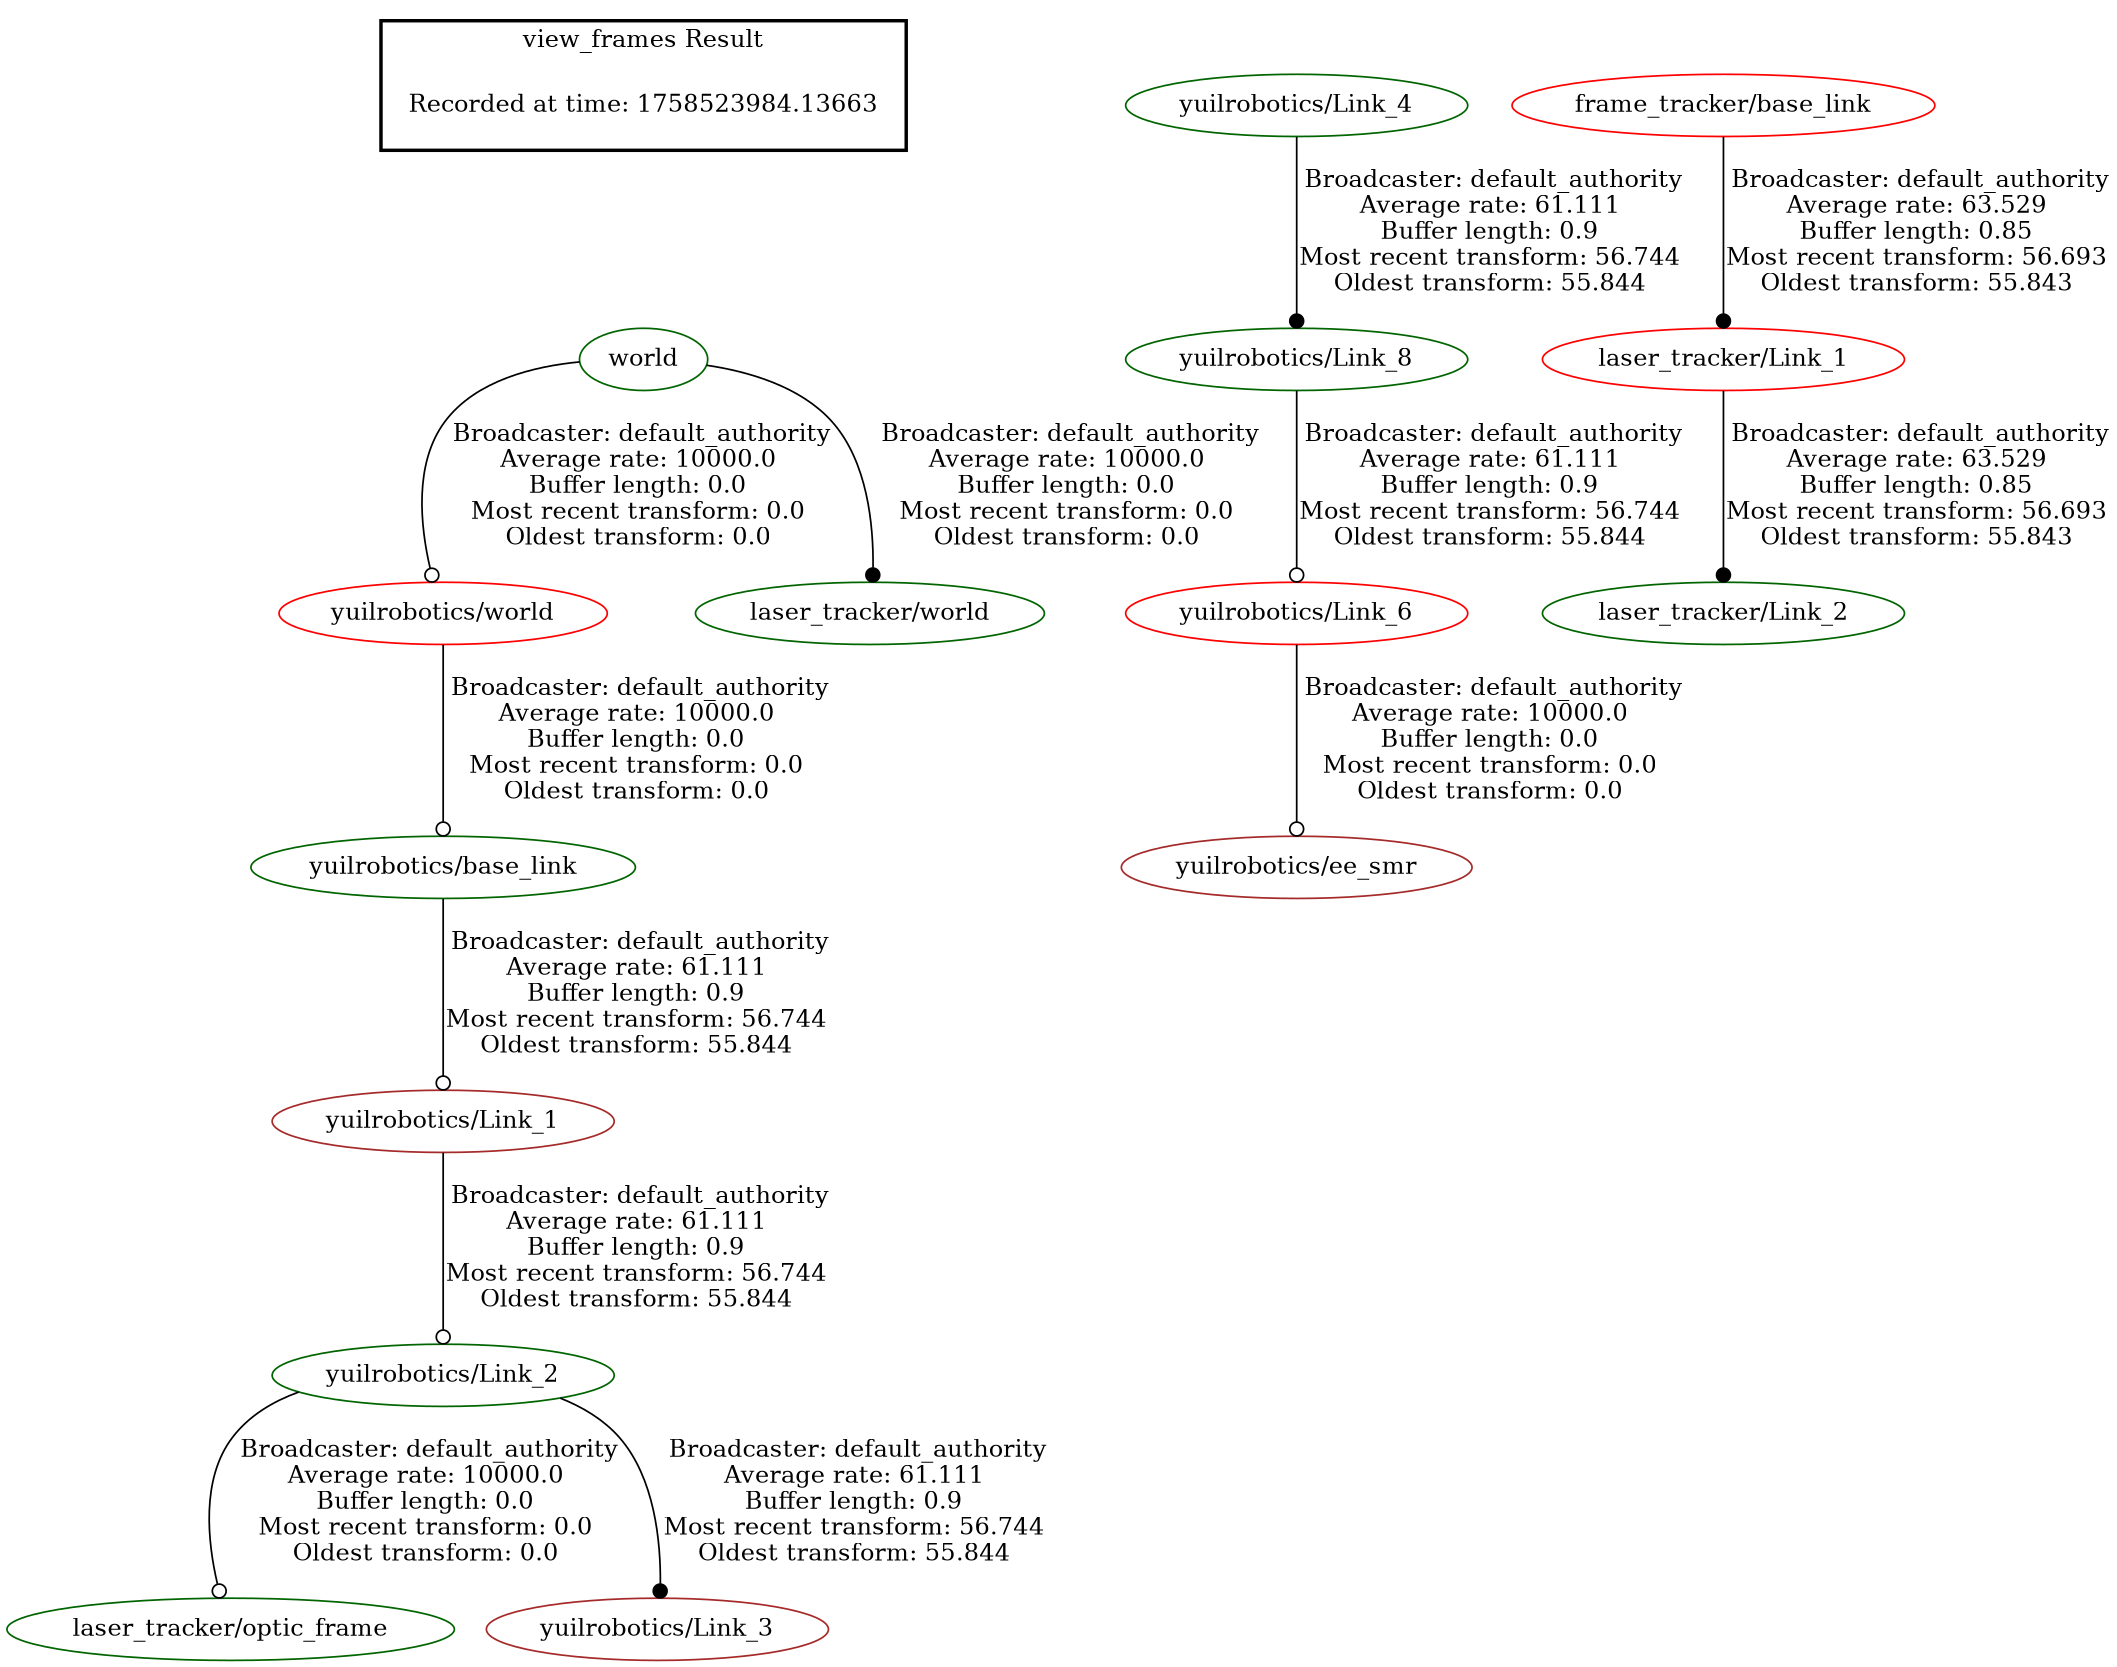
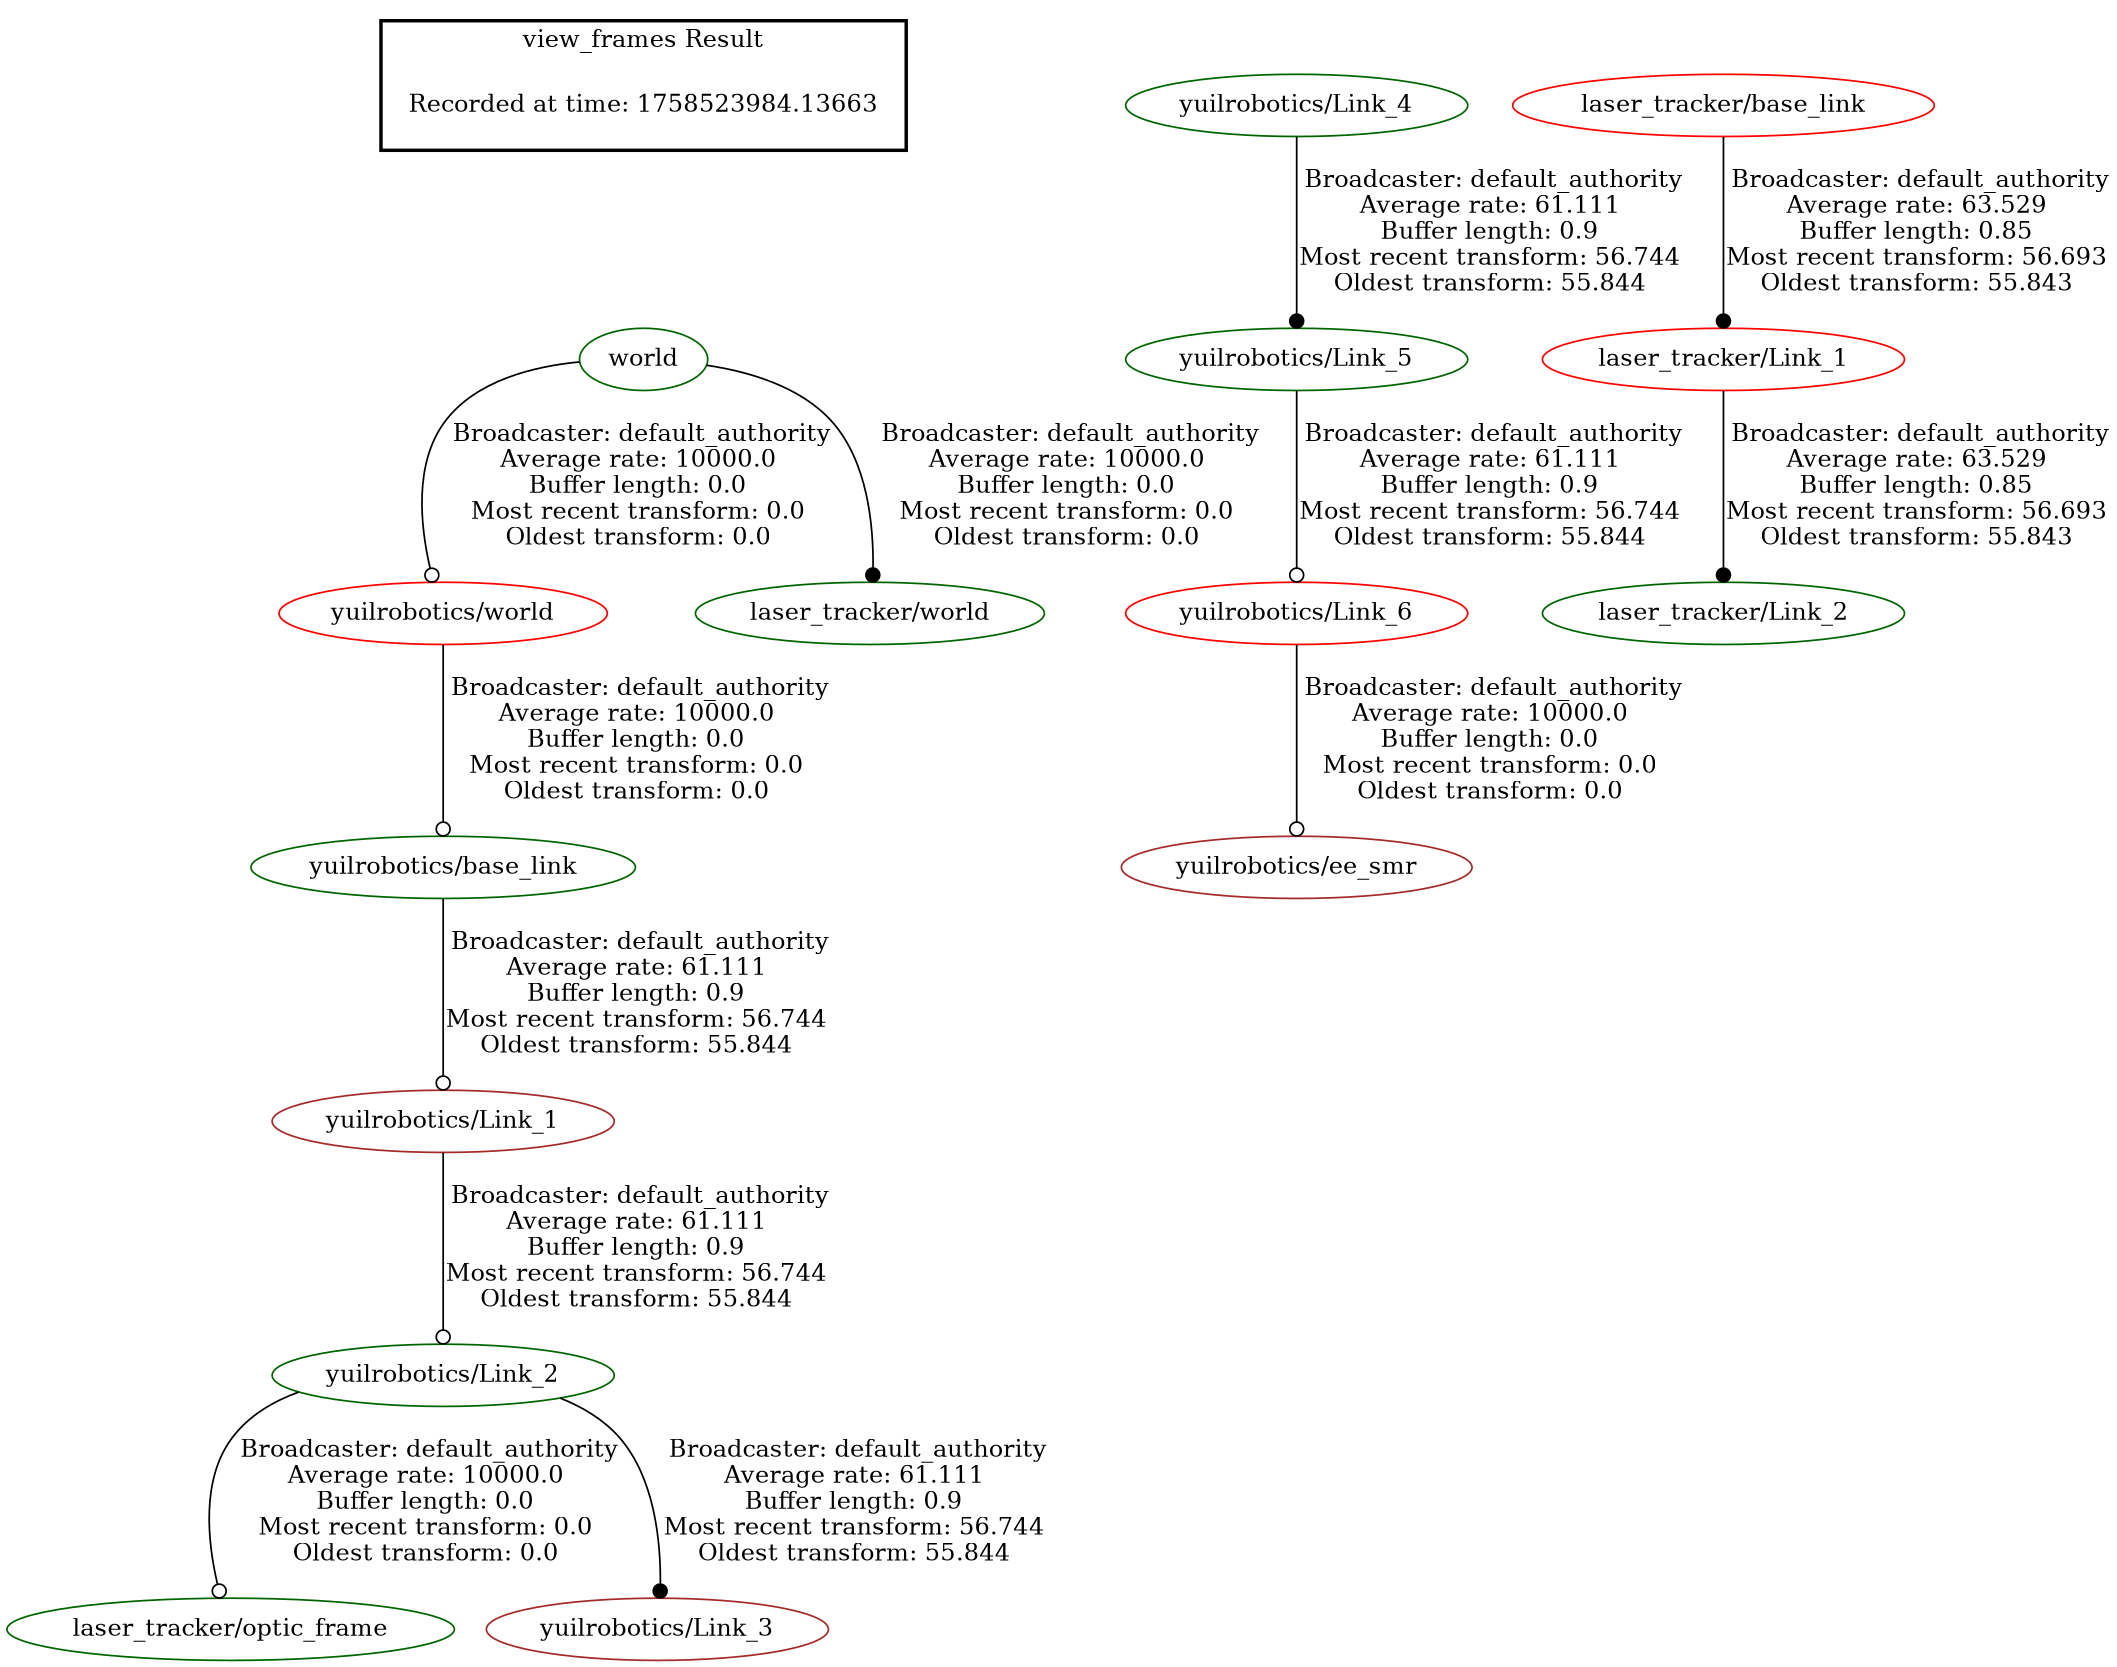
  digraph {
    node [color=darkgreen]
    edge [arrowhead=odot]
    "Recorded at time: 1758523984.13663" [color=red shape=plaintext]
    world
    "yuilrobotics/world" [color=red]
    "yuilrobotics/base_link"
    "yuilrobotics/Link_1" [color=brown]
    "yuilrobotics/Link_2"
    "laser_tracker/world"
    "yuilrobotics/Link_6" [color=red]
    "yuilrobotics/ee_smr" [color=brown]
-   "yuilrobotics/Link_5" [label="yuilrobotics/Link_8"]
-   "laser_tracker/base_link" [color=red label="frame_tracker/base_link"]
+   "yuilrobotics/Link_5"
+   "laser_tracker/base_link" [color=red]
    "laser_tracker/Link_1" [color=red]
    "laser_tracker/Link_2"
    "laser_tracker/optic_frame"
    "yuilrobotics/Link_3" [color=brown]
    "yuilrobotics/Link_4"
    subgraph cluster_1 {
      color=black
      label="view_frames Result"
      style=bold
      "Recorded at time: 1758523984.13663"
    }
    "Recorded at time: 1758523984.13663" -> world [style=invis arrowhead=""]
    world -> "yuilrobotics/world" [label=" Broadcaster: default_authority\nAverage rate: 10000.0\nBuffer length: 0.0\nMost recent transform: 0.0\nOldest transform: 0.0\n"]
    world -> "laser_tracker/world" [arrowhead=dot label=" Broadcaster: default_authority\nAverage rate: 10000.0\nBuffer length: 0.0\nMost recent transform: 0.0\nOldest transform: 0.0\n"]
    "yuilrobotics/world" -> "yuilrobotics/base_link" [label=" Broadcaster: default_authority\nAverage rate: 10000.0\nBuffer length: 0.0\nMost recent transform: 0.0\nOldest transform: 0.0\n"]
    "yuilrobotics/base_link" -> "yuilrobotics/Link_1" [label=" Broadcaster: default_authority\nAverage rate: 61.111\nBuffer length: 0.9\nMost recent transform: 56.744\nOldest transform: 55.844\n"]
    "yuilrobotics/Link_1" -> "yuilrobotics/Link_2" [label=" Broadcaster: default_authority\nAverage rate: 61.111\nBuffer length: 0.9\nMost recent transform: 56.744\nOldest transform: 55.844\n"]
    "yuilrobotics/Link_2" -> "laser_tracker/optic_frame" [label=" Broadcaster: default_authority\nAverage rate: 10000.0\nBuffer length: 0.0\nMost recent transform: 0.0\nOldest transform: 0.0\n"]
    "yuilrobotics/Link_2" -> "yuilrobotics/Link_3" [arrowhead=dot label=" Broadcaster: default_authority\nAverage rate: 61.111\nBuffer length: 0.9\nMost recent transform: 56.744\nOldest transform: 55.844\n"]
    "yuilrobotics/Link_6" -> "yuilrobotics/ee_smr" [label=" Broadcaster: default_authority\nAverage rate: 10000.0\nBuffer length: 0.0\nMost recent transform: 0.0\nOldest transform: 0.0\n"]
    "yuilrobotics/Link_5" -> "yuilrobotics/Link_6" [label=" Broadcaster: default_authority\nAverage rate: 61.111\nBuffer length: 0.9\nMost recent transform: 56.744\nOldest transform: 55.844\n"]
    "laser_tracker/base_link" -> "laser_tracker/Link_1" [arrowhead=dot label=" Broadcaster: default_authority\nAverage rate: 63.529\nBuffer length: 0.85\nMost recent transform: 56.693\nOldest transform: 55.843\n"]
    "laser_tracker/Link_1" -> "laser_tracker/Link_2" [arrowhead=dot label=" Broadcaster: default_authority\nAverage rate: 63.529\nBuffer length: 0.85\nMost recent transform: 56.693\nOldest transform: 55.843\n"]
    "yuilrobotics/Link_4" -> "yuilrobotics/Link_5" [arrowhead=dot label=" Broadcaster: default_authority\nAverage rate: 61.111\nBuffer length: 0.9\nMost recent transform: 56.744\nOldest transform: 55.844\n"]
  }
